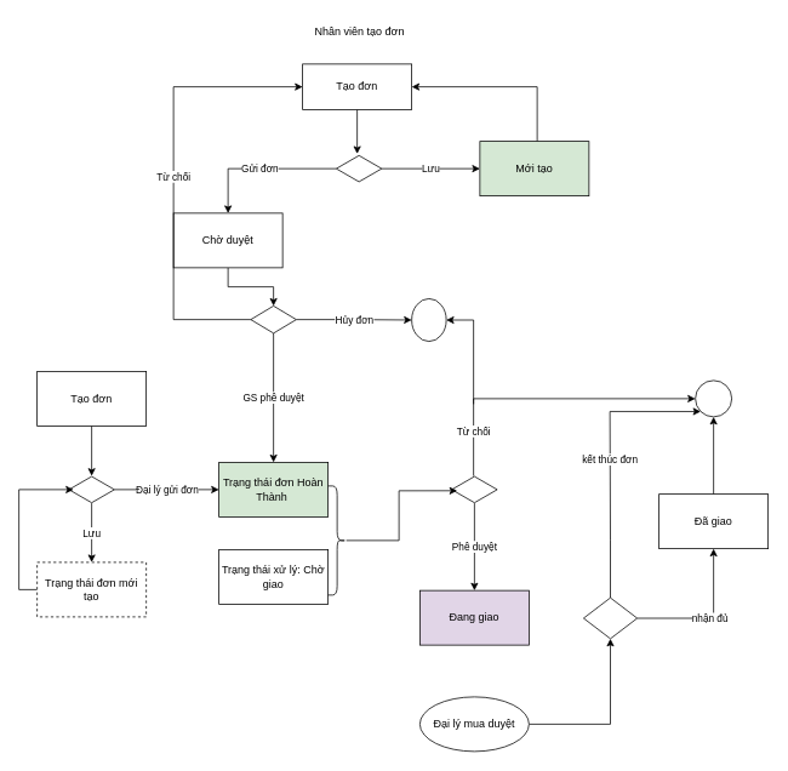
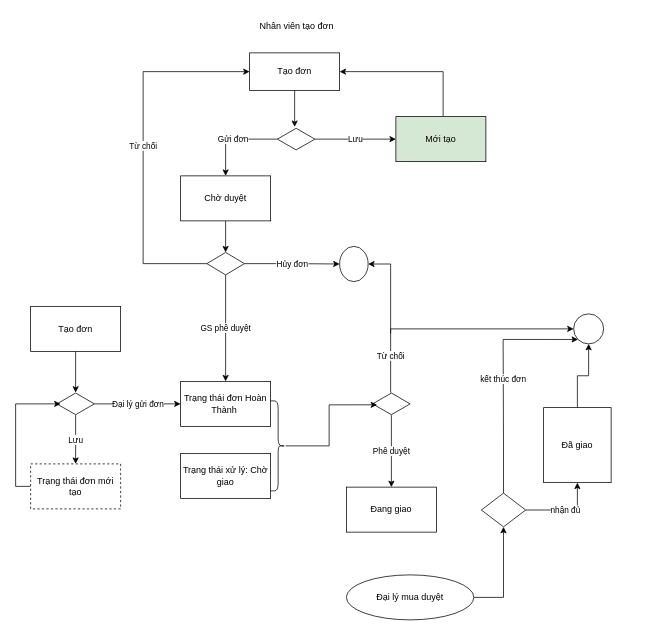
  <mxCell id="0" />
  <mxCell id="1" parent="0" />
  <mxCell id="2" value="" style="edgeStyle=orthogonalEdgeStyle;rounded=0;orthogonalLoop=1;jettySize=auto;html=1;" parent="1" source="3" target="11" edge="1"><mxGeometry relative="1" as="geometry" /></mxCell>
  <mxCell id="3" value="Tạo đơn" style="rounded=0;whiteSpace=wrap;html=1;" parent="1" vertex="1"><mxGeometry x="40" y="408" width="120" height="60" as="geometry" /></mxCell>
- <mxCell id="4" value="Trạng thái đơn Hoàn Thành&amp;nbsp;" style="rounded=0;whiteSpace=wrap;html=1;fillColor=#d5e8d4;" parent="1" vertex="1"><mxGeometry x="240" y="508" width="120" height="60" as="geometry" /></mxCell>
- <mxCell id="5" value="Đang giao" style="rounded=0;whiteSpace=wrap;html=1;fillColor=#e1d5e7;" parent="1" vertex="1"><mxGeometry x="461" y="649" width="120" height="60" as="geometry" /></mxCell>
+ <mxCell id="4" value="Trạng thái đơn Hoàn Thành&amp;nbsp;" style="rounded=0;whiteSpace=wrap;html=1;" parent="1" vertex="1"><mxGeometry x="240" y="508" width="120" height="60" as="geometry" /></mxCell>
+ <mxCell id="5" value="Đang giao" style="rounded=0;whiteSpace=wrap;html=1;" parent="1" vertex="1"><mxGeometry x="461" y="649" width="120" height="60" as="geometry" /></mxCell>
  <mxCell id="6" value="" style="edgeStyle=orthogonalEdgeStyle;rounded=0;orthogonalLoop=1;jettySize=auto;html=1;" parent="1" source="7" target="8" edge="1"><mxGeometry relative="1" as="geometry" /></mxCell>
- <mxCell id="7" value="Đã giao" style="whiteSpace=wrap;html=1;rounded=0;" parent="1" vertex="1"><mxGeometry x="724" y="543" width="120" height="60" as="geometry" /></mxCell>
+ <mxCell id="7" value="Đã giao" style="whiteSpace=wrap;html=1;rounded=0;" parent="1" vertex="1"><mxGeometry x="724" y="543" width="90" height="100" as="geometry" /></mxCell>
  <mxCell id="8" value="" style="ellipse;whiteSpace=wrap;html=1;rounded=0;" parent="1" vertex="1"><mxGeometry x="764" y="418" width="40" height="40" as="geometry" /></mxCell>
  <mxCell id="9" value="Đại lý gửi đơn" style="edgeStyle=orthogonalEdgeStyle;rounded=0;orthogonalLoop=1;jettySize=auto;html=1;entryX=0;entryY=0.5;entryDx=0;entryDy=0;" parent="1" source="11" target="4" edge="1"><mxGeometry relative="1" as="geometry" /></mxCell>
  <mxCell id="10" value="Lưu" style="edgeStyle=orthogonalEdgeStyle;rounded=0;orthogonalLoop=1;jettySize=auto;html=1;" parent="1" source="11" target="13" edge="1"><mxGeometry relative="1" as="geometry" /></mxCell>
  <mxCell id="11" value="" style="html=1;whiteSpace=wrap;aspect=fixed;shape=isoRectangle;" parent="1" vertex="1"><mxGeometry x="75" y="523" width="50" height="30" as="geometry" /></mxCell>
  <mxCell id="12" style="edgeStyle=orthogonalEdgeStyle;rounded=0;orthogonalLoop=1;jettySize=auto;html=1;entryX=0.1;entryY=0.5;entryDx=0;entryDy=0;entryPerimeter=0;exitX=0;exitY=0.5;exitDx=0;exitDy=0;" parent="1" source="13" target="11" edge="1"><mxGeometry relative="1" as="geometry"><Array as="points"><mxPoint x="20" y="648" /><mxPoint x="20" y="538" /></Array></mxGeometry></mxCell>
  <mxCell id="13" value="Trạng thái đơn mới tạo" style="whiteSpace=wrap;html=1;dashed=1;" parent="1" vertex="1"><mxGeometry x="40" y="618" width="120" height="60" as="geometry" /></mxCell>
  <mxCell id="14" value="Phê duyệt" style="edgeStyle=orthogonalEdgeStyle;rounded=0;orthogonalLoop=1;jettySize=auto;html=1;entryX=0.5;entryY=0;entryDx=0;entryDy=0;" parent="1" source="17" target="5" edge="1"><mxGeometry relative="1" as="geometry"><mxPoint x="521" y="724" as="targetPoint" /></mxGeometry></mxCell>
  <mxCell id="15" value="Từ chối" style="edgeStyle=orthogonalEdgeStyle;rounded=0;orthogonalLoop=1;jettySize=auto;html=1;entryX=0;entryY=0.5;entryDx=0;entryDy=0;" parent="1" source="17" target="8" edge="1"><mxGeometry x="-0.702" relative="1" as="geometry"><Array as="points"><mxPoint x="520" y="438" /></Array><mxPoint as="offset" /></mxGeometry></mxCell>
  <mxCell id="16" style="edgeStyle=orthogonalEdgeStyle;rounded=0;orthogonalLoop=1;jettySize=auto;html=1;entryX=1;entryY=0.5;entryDx=0;entryDy=0;" parent="1" target="35" edge="1"><mxGeometry relative="1" as="geometry"><mxPoint x="520" y="444" as="sourcePoint" /><Array as="points"><mxPoint x="520" y="352" /></Array></mxGeometry></mxCell>
  <mxCell id="17" value="" style="html=1;whiteSpace=wrap;aspect=fixed;shape=isoRectangle;" parent="1" vertex="1"><mxGeometry x="496" y="523" width="50" height="30" as="geometry" /></mxCell>
  <mxCell id="18" value="Nhân viên tạo đơn" style="text;html=1;strokeColor=none;fillColor=none;align=center;verticalAlign=middle;whiteSpace=wrap;rounded=0;" parent="1" vertex="1"><mxGeometry x="340" y="20" width="110" height="30" as="geometry" /></mxCell>
  <mxCell id="19" style="edgeStyle=orthogonalEdgeStyle;rounded=0;orthogonalLoop=1;jettySize=auto;html=1;entryX=0.46;entryY=-0.042;entryDx=0;entryDy=0;entryPerimeter=0;" parent="1" source="20" target="23" edge="1"><mxGeometry relative="1" as="geometry" /></mxCell>
  <mxCell id="20" value="Tạo đơn" style="rounded=0;whiteSpace=wrap;html=1;" parent="1" vertex="1"><mxGeometry x="332" y="70" width="120" height="50" as="geometry" /></mxCell>
  <mxCell id="21" value="Gửi đơn" style="edgeStyle=orthogonalEdgeStyle;rounded=0;orthogonalLoop=1;jettySize=auto;html=1;" parent="1" source="23" target="25" edge="1"><mxGeometry relative="1" as="geometry" /></mxCell>
  <mxCell id="22" value="Lưu" style="edgeStyle=orthogonalEdgeStyle;rounded=0;orthogonalLoop=1;jettySize=auto;html=1;" parent="1" source="23" target="27" edge="1"><mxGeometry relative="1" as="geometry" /></mxCell>
  <mxCell id="23" value="" style="html=1;whiteSpace=wrap;aspect=fixed;shape=isoRectangle;" parent="1" vertex="1"><mxGeometry x="369" y="170" width="50" height="30" as="geometry" /></mxCell>
  <mxCell id="24" value="" style="edgeStyle=orthogonalEdgeStyle;rounded=0;orthogonalLoop=1;jettySize=auto;html=1;" parent="1" source="25" target="31" edge="1"><mxGeometry relative="1" as="geometry" /></mxCell>
- <mxCell id="25" value="Chờ duyệt" style="whiteSpace=wrap;html=1;" parent="1" vertex="1"><mxGeometry x="190" y="234" width="120" height="60" as="geometry" /></mxCell>
+ <mxCell id="25" value="Chờ duyệt" style="whiteSpace=wrap;html=1;" parent="1" vertex="1"><mxGeometry x="240" y="234" width="120" height="60" as="geometry" /></mxCell>
  <mxCell id="26" style="edgeStyle=orthogonalEdgeStyle;rounded=0;orthogonalLoop=1;jettySize=auto;html=1;entryX=1;entryY=0.5;entryDx=0;entryDy=0;" edge="1" parent="1" source="27" target="20"><mxGeometry relative="1" as="geometry"><Array as="points"><mxPoint x="590" y="95" /></Array></mxGeometry></mxCell>
  <mxCell id="27" value="Mới tạo" style="whiteSpace=wrap;html=1;fillColor=#d5e8d4;" parent="1" vertex="1"><mxGeometry x="527" y="155" width="120" height="60" as="geometry" /></mxCell>
  <mxCell id="28" value="GS phê duyệt" style="edgeStyle=orthogonalEdgeStyle;rounded=0;orthogonalLoop=1;jettySize=auto;html=1;entryX=0.5;entryY=0;entryDx=0;entryDy=0;" parent="1" source="31" target="4" edge="1"><mxGeometry relative="1" as="geometry" /></mxCell>
  <mxCell id="29" value="Từ chối" style="edgeStyle=orthogonalEdgeStyle;rounded=0;orthogonalLoop=1;jettySize=auto;html=1;entryX=0;entryY=0.5;entryDx=0;entryDy=0;" parent="1" source="31" target="20" edge="1"><mxGeometry relative="1" as="geometry"><Array as="points"><mxPoint x="190" y="351" /><mxPoint x="190" y="95" /></Array></mxGeometry></mxCell>
  <mxCell id="30" value="Hủy đơn" style="edgeStyle=orthogonalEdgeStyle;rounded=0;orthogonalLoop=1;jettySize=auto;html=1;entryX=0;entryY=0.5;entryDx=0;entryDy=0;" parent="1" source="31" target="35" edge="1"><mxGeometry relative="1" as="geometry" /></mxCell>
  <mxCell id="31" value="" style="rhombus;whiteSpace=wrap;html=1;" parent="1" vertex="1"><mxGeometry x="275" y="336" width="50" height="30" as="geometry" /></mxCell>
  <mxCell id="32" value="Trạng thái xử lý: Chờ giao" style="rounded=0;whiteSpace=wrap;html=1;" parent="1" vertex="1"><mxGeometry x="240" y="604" width="120" height="60" as="geometry" /></mxCell>
  <mxCell id="33" style="edgeStyle=orthogonalEdgeStyle;rounded=0;orthogonalLoop=1;jettySize=auto;html=1;entryX=0.12;entryY=0.542;entryDx=0;entryDy=0;entryPerimeter=0;" parent="1" source="34" target="17" edge="1"><mxGeometry relative="1" as="geometry" /></mxCell>
  <mxCell id="34" value="" style="shape=curlyBracket;whiteSpace=wrap;html=1;rounded=1;flipH=1;labelPosition=right;verticalLabelPosition=middle;align=left;verticalAlign=middle;size=0.5;" parent="1" vertex="1"><mxGeometry x="360" y="534" width="20" height="120" as="geometry" /></mxCell>
  <mxCell id="35" value="" style="ellipse;whiteSpace=wrap;html=1;" parent="1" vertex="1"><mxGeometry x="452" y="328" width="38" height="47" as="geometry" /></mxCell>
  <mxCell id="36" value="nhận đủ" style="edgeStyle=orthogonalEdgeStyle;rounded=0;orthogonalLoop=1;jettySize=auto;html=1;entryX=0.5;entryY=1;entryDx=0;entryDy=0;" edge="1" parent="1" source="38" target="7"><mxGeometry relative="1" as="geometry" /></mxCell>
  <mxCell id="37" value="kết thúc đơn" style="edgeStyle=orthogonalEdgeStyle;rounded=0;orthogonalLoop=1;jettySize=auto;html=1;entryX=0;entryY=1;entryDx=0;entryDy=0;" edge="1" parent="1" source="38" target="8"><mxGeometry relative="1" as="geometry"><Array as="points"><mxPoint x="671" y="594" /><mxPoint x="670" y="452" /></Array></mxGeometry></mxCell>
  <mxCell id="38" value="" style="rhombus;whiteSpace=wrap;html=1;rounded=0;" vertex="1" parent="1"><mxGeometry x="641" y="657" width="59" height="45" as="geometry" /></mxCell>
  <mxCell id="39" style="edgeStyle=orthogonalEdgeStyle;rounded=0;orthogonalLoop=1;jettySize=auto;html=1;entryX=0.5;entryY=1;entryDx=0;entryDy=0;" edge="1" parent="1" source="40" target="38"><mxGeometry relative="1" as="geometry" /></mxCell>
- <mxCell id="40" value="Đại lý mua duyệt" style="ellipse;whiteSpace=wrap;html=1;rounded=0;" vertex="1" parent="1"><mxGeometry x="461" y="766" width="120" height="60" as="geometry" /></mxCell>
+ <mxCell id="40" value="Đại lý mua duyệt" style="ellipse;whiteSpace=wrap;html=1;rounded=0;" vertex="1" parent="1"><mxGeometry x="461" y="766" width="170" height="60" as="geometry" /></mxCell>
